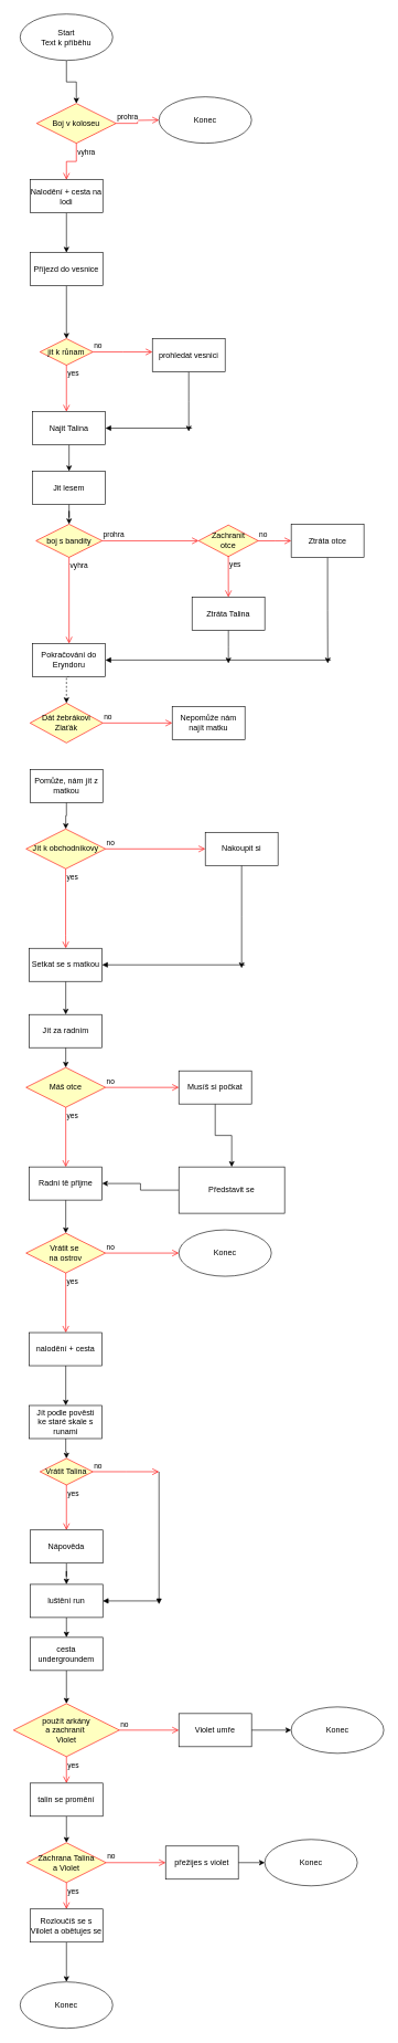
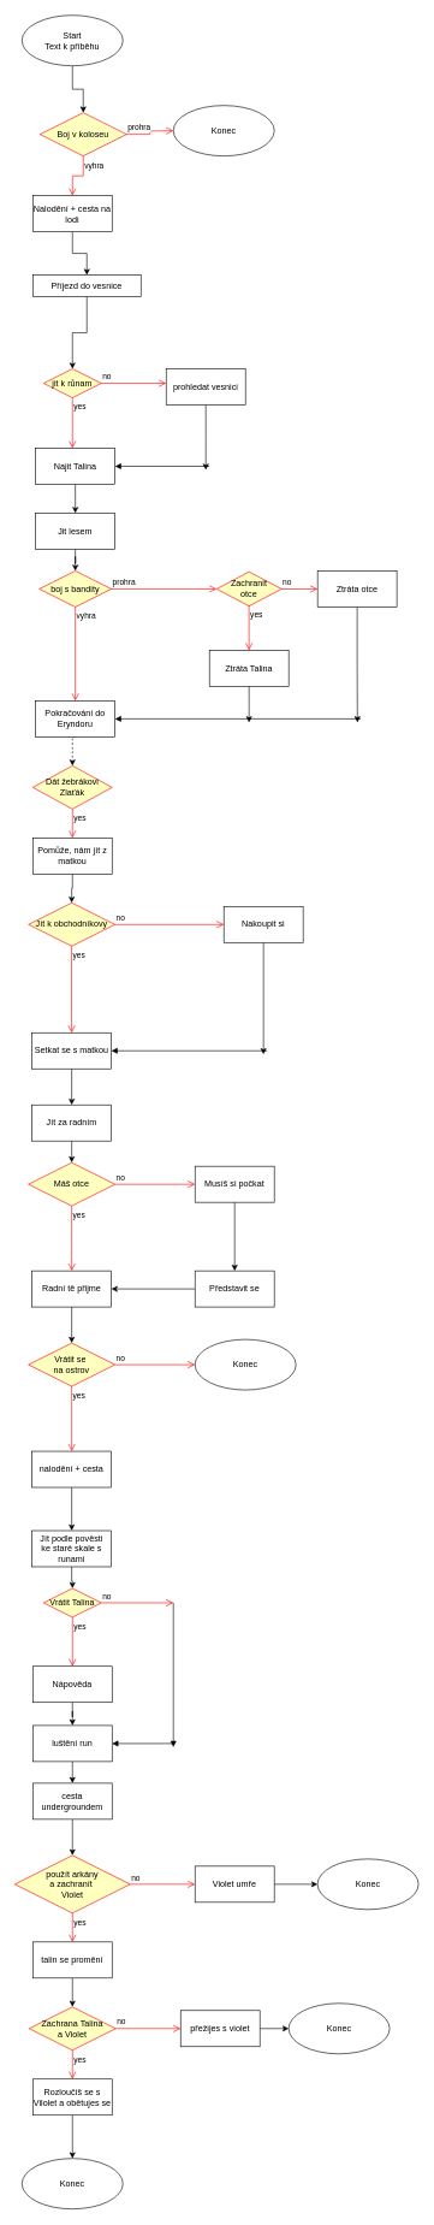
  <mxCell id="0" />
  <mxCell id="1" parent="0" />
  <mxCell id="2" style="edgeStyle=orthogonalEdgeStyle;rounded=0;orthogonalLoop=1;jettySize=auto;html=1;exitX=0.5;exitY=1;exitDx=0;exitDy=0;entryX=0.5;entryY=0;entryDx=0;entryDy=0;" edge="1" parent="1" source="3" target="4"><mxGeometry relative="1" as="geometry" /></mxCell>
  <mxCell id="3" value="Start&lt;div&gt;Text k příběhu&lt;/div&gt;" style="ellipse;whiteSpace=wrap;html=1;" vertex="1" parent="1"><mxGeometry x="30" width="140" height="70" as="geometry" y="20" /></mxCell>
  <mxCell id="4" value="Boj v koloseu" style="rhombus;whiteSpace=wrap;html=1;fontColor=#000000;fillColor=#ffffc0;strokeColor=#ff0000;" vertex="1" parent="1"><mxGeometry x="55" y="155" width="120" height="60" as="geometry" /></mxCell>
  <mxCell id="5" value="prohra" style="edgeStyle=orthogonalEdgeStyle;html=1;align=left;verticalAlign=bottom;endArrow=open;endSize=8;strokeColor=#ff0000;rounded=0;" edge="1" source="4" parent="1"><mxGeometry x="-1" relative="1" as="geometry"><mxPoint x="240" y="180" as="targetPoint" /></mxGeometry></mxCell>
  <mxCell id="6" value="vyhra" style="edgeStyle=orthogonalEdgeStyle;html=1;align=left;verticalAlign=top;endArrow=open;endSize=8;strokeColor=#ff0000;rounded=0;entryX=0.5;entryY=0;entryDx=0;entryDy=0;" edge="1" source="4" parent="1" target="9"><mxGeometry x="-1" relative="1" as="geometry"><mxPoint x="100" y="260" as="targetPoint" /></mxGeometry></mxCell>
  <mxCell id="7" value="Konec" style="ellipse;whiteSpace=wrap;html=1;" vertex="1" parent="1"><mxGeometry x="240" y="145" width="140" height="70" as="geometry" /></mxCell>
  <mxCell id="8" style="edgeStyle=orthogonalEdgeStyle;rounded=0;orthogonalLoop=1;jettySize=auto;html=1;exitX=0.5;exitY=1;exitDx=0;exitDy=0;entryX=0.5;entryY=0;entryDx=0;entryDy=0;" edge="1" parent="1" source="9" target="11"><mxGeometry relative="1" as="geometry" /></mxCell>
  <mxCell id="9" value="Nalodění + cesta na lodi" style="html=1;whiteSpace=wrap;" vertex="1" parent="1"><mxGeometry x="45" y="270" width="110" height="50" as="geometry" /></mxCell>
  <mxCell id="10" style="edgeStyle=orthogonalEdgeStyle;rounded=0;orthogonalLoop=1;jettySize=auto;html=1;exitX=0.5;exitY=1;exitDx=0;exitDy=0;" edge="1" parent="1" source="11" target="12"><mxGeometry relative="1" as="geometry" /></mxCell>
- <mxCell id="11" value="Příjezd do vesnice" style="html=1;whiteSpace=wrap;" vertex="1" parent="1"><mxGeometry x="45" y="380" width="110" height="50" as="geometry" /></mxCell>
+ <mxCell id="11" value="Příjezd do vesnice" style="html=1;whiteSpace=wrap;" vertex="1" parent="1"><mxGeometry x="45" y="380" width="150" height="30" as="geometry" /></mxCell>
  <mxCell id="12" value="jit k růnam" style="rhombus;whiteSpace=wrap;html=1;fontColor=#000000;fillColor=#ffffc0;strokeColor=#ff0000;" vertex="1" parent="1"><mxGeometry x="60" y="510" width="80" height="40" as="geometry" /></mxCell>
  <mxCell id="13" value="no" style="edgeStyle=orthogonalEdgeStyle;html=1;align=left;verticalAlign=bottom;endArrow=open;endSize=8;strokeColor=#ff0000;rounded=0;" edge="1" source="12" parent="1"><mxGeometry x="-1" relative="1" as="geometry"><mxPoint x="230" y="530" as="targetPoint" /></mxGeometry></mxCell>
  <mxCell id="14" value="yes" style="edgeStyle=orthogonalEdgeStyle;html=1;align=left;verticalAlign=top;endArrow=open;endSize=8;strokeColor=#ff0000;rounded=0;" edge="1" source="12" parent="1"><mxGeometry x="-1" relative="1" as="geometry"><mxPoint x="100" y="620" as="targetPoint" /><Array as="points"><mxPoint x="100" y="610" /></Array></mxGeometry></mxCell>
  <mxCell id="15" style="edgeStyle=orthogonalEdgeStyle;rounded=0;orthogonalLoop=1;jettySize=auto;html=1;entryX=0.5;entryY=0;entryDx=0;entryDy=0;" edge="1" parent="1" source="16" target="21"><mxGeometry relative="1" as="geometry" /></mxCell>
  <mxCell id="16" value="Najit Talina" style="html=1;whiteSpace=wrap;" vertex="1" parent="1"><mxGeometry x="49" y="620" width="110" height="50" as="geometry" /></mxCell>
  <mxCell id="17" style="edgeStyle=orthogonalEdgeStyle;rounded=0;orthogonalLoop=1;jettySize=auto;html=1;" edge="1" parent="1" source="18"><mxGeometry relative="1" as="geometry"><mxPoint x="285" y="650" as="targetPoint" /></mxGeometry></mxCell>
  <mxCell id="18" value="prohledat vesnici" style="html=1;whiteSpace=wrap;" vertex="1" parent="1"><mxGeometry x="230" y="510" width="110" height="50" as="geometry" /></mxCell>
  <mxCell id="19" value="" style="html=1;verticalAlign=bottom;endArrow=block;curved=0;rounded=0;entryX=1;entryY=0.5;entryDx=0;entryDy=0;" edge="1" parent="1" target="16"><mxGeometry width="80" relative="1" as="geometry"><mxPoint x="290" y="645" as="sourcePoint" /><mxPoint x="250" y="644.62" as="targetPoint" /></mxGeometry></mxCell>
  <mxCell id="20" value="" style="edgeStyle=orthogonalEdgeStyle;rounded=0;orthogonalLoop=1;jettySize=auto;html=1;" edge="1" parent="1" source="21" target="22"><mxGeometry relative="1" as="geometry" /></mxCell>
  <mxCell id="21" value="Jit lesem" style="html=1;whiteSpace=wrap;" vertex="1" parent="1"><mxGeometry x="49" y="710" width="110" height="50" as="geometry" /></mxCell>
  <mxCell id="22" value="boj s bandity" style="rhombus;whiteSpace=wrap;html=1;fontColor=#000000;fillColor=#ffffc0;strokeColor=#ff0000;" vertex="1" parent="1"><mxGeometry x="54" y="790" width="100" height="50" as="geometry" /></mxCell>
  <mxCell id="23" value="prohra" style="edgeStyle=orthogonalEdgeStyle;html=1;align=left;verticalAlign=bottom;endArrow=open;endSize=8;strokeColor=#ff0000;rounded=0;entryX=0;entryY=0.5;entryDx=0;entryDy=0;" edge="1" source="22" parent="1" target="27"><mxGeometry x="-1" relative="1" as="geometry"><mxPoint x="250" y="815" as="targetPoint" /><Array as="points" /></mxGeometry></mxCell>
  <mxCell id="24" value="vyhra" style="edgeStyle=orthogonalEdgeStyle;html=1;align=left;verticalAlign=top;endArrow=open;endSize=8;strokeColor=#ff0000;rounded=0;entryX=0.5;entryY=0;entryDx=0;entryDy=0;" edge="1" source="22" parent="1" target="26"><mxGeometry x="-1" relative="1" as="geometry"><mxPoint x="104" y="890" as="targetPoint" /></mxGeometry></mxCell>
  <mxCell id="25" style="edgeStyle=orthogonalEdgeStyle;rounded=0;orthogonalLoop=1;jettySize=auto;html=1;exitX=0.5;exitY=1;exitDx=0;exitDy=0;entryX=0.5;entryY=0;entryDx=0;entryDy=0;dashed=1;" edge="1" parent="1" source="26" target="35"><mxGeometry relative="1" as="geometry"><Array as="points"><mxPoint x="100" y="1020" /><mxPoint x="100" y="1050" /></Array></mxGeometry></mxCell>
  <mxCell id="26" value="Pokračování do&lt;div&gt;Eryndoru&lt;/div&gt;" style="html=1;whiteSpace=wrap;" vertex="1" parent="1"><mxGeometry x="49" y="970" width="110" height="50" as="geometry" /></mxCell>
  <mxCell id="27" value="Zachranit&lt;br&gt;otce" style="rhombus;whiteSpace=wrap;html=1;fontColor=#000000;fillColor=#ffffc0;strokeColor=#ff0000;" vertex="1" parent="1"><mxGeometry x="300" y="791.25" width="90" height="47.5" as="geometry" /></mxCell>
  <mxCell id="28" value="no" style="edgeStyle=orthogonalEdgeStyle;html=1;align=left;verticalAlign=bottom;endArrow=open;endSize=8;strokeColor=#ff0000;rounded=0;entryX=0;entryY=0.5;entryDx=0;entryDy=0;" edge="1" source="27" parent="1" target="33"><mxGeometry x="-1" relative="1" as="geometry"><mxPoint x="470" y="815" as="targetPoint" /></mxGeometry></mxCell>
  <mxCell id="29" value="yes" style="edgeStyle=orthogonalEdgeStyle;html=1;align=left;verticalAlign=top;endArrow=open;endSize=8;strokeColor=#ff0000;rounded=0;" edge="1" parent="1"><mxGeometry x="-1" relative="1" as="geometry"><mxPoint x="345" y="900" as="targetPoint" /><mxPoint x="344.86" y="837.5" as="sourcePoint" /><Array as="points"><mxPoint x="345" y="850" /><mxPoint x="345" y="850" /></Array></mxGeometry></mxCell>
  <mxCell id="30" style="edgeStyle=orthogonalEdgeStyle;rounded=0;orthogonalLoop=1;jettySize=auto;html=1;exitX=0.5;exitY=1;exitDx=0;exitDy=0;" edge="1" parent="1" source="31"><mxGeometry relative="1" as="geometry"><mxPoint x="345" y="1000" as="targetPoint" /></mxGeometry></mxCell>
  <mxCell id="31" value="Ztráta Talina" style="html=1;whiteSpace=wrap;" vertex="1" parent="1"><mxGeometry x="290" y="900" width="110" height="50" as="geometry" /></mxCell>
  <mxCell id="32" style="edgeStyle=orthogonalEdgeStyle;rounded=0;orthogonalLoop=1;jettySize=auto;html=1;exitX=0.5;exitY=1;exitDx=0;exitDy=0;" edge="1" parent="1" source="33"><mxGeometry relative="1" as="geometry"><mxPoint x="495.286" y="1000" as="targetPoint" /></mxGeometry></mxCell>
  <mxCell id="33" value="Ztráta otce" style="html=1;whiteSpace=wrap;" vertex="1" parent="1"><mxGeometry x="440" y="790" width="110" height="50" as="geometry" /></mxCell>
  <mxCell id="34" value="" style="html=1;verticalAlign=bottom;endArrow=block;curved=0;rounded=0;" edge="1" parent="1" target="26"><mxGeometry width="80" relative="1" as="geometry"><mxPoint x="500" y="995" as="sourcePoint" /><mxPoint x="490" y="1000" as="targetPoint" /></mxGeometry></mxCell>
  <mxCell id="35" value="Dát žebrákovi&lt;div&gt;Zlaťák&lt;/div&gt;" style="rhombus;whiteSpace=wrap;html=1;fontColor=#000000;fillColor=#ffffc0;strokeColor=#ff0000;" vertex="1" parent="1"><mxGeometry x="45" y="1060" width="110" height="60" as="geometry" /></mxCell>
- <mxCell id="36" value="no" style="edgeStyle=orthogonalEdgeStyle;html=1;align=left;verticalAlign=bottom;endArrow=open;endSize=8;strokeColor=#ff0000;rounded=0;entryX=0;entryY=0.5;entryDx=0;entryDy=0;" edge="1" source="35" parent="1" target="38"><mxGeometry x="-1" relative="1" as="geometry"><mxPoint x="260" y="1085" as="targetPoint" /><Array as="points" /></mxGeometry></mxCell>
- <mxCell id="38" value="Nepomůže nám najít matku" style="html=1;whiteSpace=wrap;" vertex="1" parent="1"><mxGeometry x="260" y="1065" width="110" height="50" as="geometry" /></mxCell>
+ <mxCell id="37" value="yes" style="edgeStyle=orthogonalEdgeStyle;html=1;align=left;verticalAlign=top;endArrow=open;endSize=8;strokeColor=#ff0000;rounded=0;entryX=0.5;entryY=0;entryDx=0;entryDy=0;" edge="1" source="35" parent="1" target="40"><mxGeometry x="-1" relative="1" as="geometry"><mxPoint x="100" y="1150" as="targetPoint" /></mxGeometry></mxCell>
  <mxCell id="39" style="edgeStyle=orthogonalEdgeStyle;rounded=0;orthogonalLoop=1;jettySize=auto;html=1;exitX=0.5;exitY=1;exitDx=0;exitDy=0;entryX=0.5;entryY=0;entryDx=0;entryDy=0;" edge="1" parent="1" source="40" target="41"><mxGeometry relative="1" as="geometry" /></mxCell>
  <mxCell id="40" value="Pomůže, nám jít z matkou" style="html=1;whiteSpace=wrap;" vertex="1" parent="1"><mxGeometry x="45" y="1160" width="110" height="50" as="geometry" /></mxCell>
  <mxCell id="41" value="Jít k obchodníkovy" style="rhombus;whiteSpace=wrap;html=1;fontColor=#000000;fillColor=#ffffc0;strokeColor=#ff0000;" vertex="1" parent="1"><mxGeometry x="39" y="1250" width="120" height="60" as="geometry" /></mxCell>
  <mxCell id="42" value="no" style="edgeStyle=orthogonalEdgeStyle;html=1;align=left;verticalAlign=bottom;endArrow=open;endSize=8;strokeColor=#ff0000;rounded=0;entryX=0;entryY=0.5;entryDx=0;entryDy=0;" edge="1" source="41" parent="1" target="47"><mxGeometry x="-1" relative="1" as="geometry"><mxPoint x="300" y="1280" as="targetPoint" /><Array as="points" /></mxGeometry></mxCell>
  <mxCell id="43" value="yes" style="edgeStyle=orthogonalEdgeStyle;html=1;align=left;verticalAlign=top;endArrow=open;endSize=8;strokeColor=#ff0000;rounded=0;entryX=0.5;entryY=0;entryDx=0;entryDy=0;" edge="1" parent="1" target="45"><mxGeometry x="-1" relative="1" as="geometry"><mxPoint x="98.81" y="1392" as="targetPoint" /><mxPoint x="98.81" y="1310" as="sourcePoint" /><Array as="points"><mxPoint x="99" y="1410" /><mxPoint x="99" y="1410" /></Array></mxGeometry></mxCell>
  <mxCell id="44" style="edgeStyle=orthogonalEdgeStyle;rounded=0;orthogonalLoop=1;jettySize=auto;html=1;exitX=0.5;exitY=1;exitDx=0;exitDy=0;entryX=0.5;entryY=0;entryDx=0;entryDy=0;" edge="1" parent="1" source="45" target="50"><mxGeometry relative="1" as="geometry" /></mxCell>
  <mxCell id="45" value="Setkat se s matkou" style="html=1;whiteSpace=wrap;" vertex="1" parent="1"><mxGeometry x="44" y="1430" width="110" height="50" as="geometry" /></mxCell>
  <mxCell id="46" style="edgeStyle=orthogonalEdgeStyle;rounded=0;orthogonalLoop=1;jettySize=auto;html=1;exitX=0.5;exitY=1;exitDx=0;exitDy=0;" edge="1" parent="1" source="47"><mxGeometry relative="1" as="geometry"><mxPoint x="365" y="1460" as="targetPoint" /></mxGeometry></mxCell>
  <mxCell id="47" value="Nakoupit si" style="html=1;whiteSpace=wrap;" vertex="1" parent="1"><mxGeometry x="310" y="1255" width="110" height="50" as="geometry" /></mxCell>
  <mxCell id="48" value="" style="html=1;verticalAlign=bottom;endArrow=block;curved=0;rounded=0;entryX=1;entryY=0.5;entryDx=0;entryDy=0;" edge="1" parent="1" target="45"><mxGeometry width="80" relative="1" as="geometry"><mxPoint x="370" y="1455" as="sourcePoint" /><mxPoint x="330" y="1450" as="targetPoint" /></mxGeometry></mxCell>
  <mxCell id="49" style="edgeStyle=orthogonalEdgeStyle;rounded=0;orthogonalLoop=1;jettySize=auto;html=1;exitX=0.5;exitY=1;exitDx=0;exitDy=0;entryX=0.5;entryY=0;entryDx=0;entryDy=0;" edge="1" parent="1" source="50" target="51"><mxGeometry relative="1" as="geometry" /></mxCell>
  <mxCell id="50" value="Jít za radním" style="html=1;whiteSpace=wrap;" vertex="1" parent="1"><mxGeometry x="44" y="1530" width="110" height="50" as="geometry" /></mxCell>
  <mxCell id="51" value="Máš otce" style="rhombus;whiteSpace=wrap;html=1;fontColor=#000000;fillColor=#ffffc0;strokeColor=#ff0000;" vertex="1" parent="1"><mxGeometry x="39" y="1610" width="120" height="60" as="geometry" /></mxCell>
  <mxCell id="52" value="no" style="edgeStyle=orthogonalEdgeStyle;html=1;align=left;verticalAlign=bottom;endArrow=open;endSize=8;strokeColor=#ff0000;rounded=0;entryX=0;entryY=0.5;entryDx=0;entryDy=0;" edge="1" source="51" parent="1" target="57"><mxGeometry x="-1" relative="1" as="geometry"><mxPoint x="260" y="1640" as="targetPoint" /></mxGeometry></mxCell>
  <mxCell id="53" value="yes" style="edgeStyle=orthogonalEdgeStyle;html=1;align=left;verticalAlign=top;endArrow=open;endSize=8;strokeColor=#ff0000;rounded=0;entryX=0.5;entryY=0;entryDx=0;entryDy=0;" edge="1" source="51" parent="1" target="55"><mxGeometry x="-1" relative="1" as="geometry"><mxPoint x="99" y="1740" as="targetPoint" /></mxGeometry></mxCell>
  <mxCell id="54" style="edgeStyle=orthogonalEdgeStyle;rounded=0;orthogonalLoop=1;jettySize=auto;html=1;exitX=0.5;exitY=1;exitDx=0;exitDy=0;entryX=0.5;entryY=0;entryDx=0;entryDy=0;" edge="1" parent="1" source="55" target="60"><mxGeometry relative="1" as="geometry" /></mxCell>
  <mxCell id="55" value="Radní tě přijme" style="html=1;whiteSpace=wrap;" vertex="1" parent="1"><mxGeometry x="44" y="1760" width="110" height="50" as="geometry" /></mxCell>
  <mxCell id="56" style="edgeStyle=orthogonalEdgeStyle;rounded=0;orthogonalLoop=1;jettySize=auto;html=1;exitX=0.5;exitY=1;exitDx=0;exitDy=0;entryX=0.5;entryY=0;entryDx=0;entryDy=0;" edge="1" parent="1" source="57" target="59"><mxGeometry relative="1" as="geometry" /></mxCell>
  <mxCell id="57" value="Musíš si počkat" style="html=1;whiteSpace=wrap;" vertex="1" parent="1"><mxGeometry x="270" y="1615" width="110" height="50" as="geometry" /></mxCell>
  <mxCell id="58" style="edgeStyle=orthogonalEdgeStyle;rounded=0;orthogonalLoop=1;jettySize=auto;html=1;exitX=0;exitY=0.5;exitDx=0;exitDy=0;entryX=1;entryY=0.5;entryDx=0;entryDy=0;" edge="1" parent="1" source="59" target="55"><mxGeometry relative="1" as="geometry" /></mxCell>
- <mxCell id="59" value="Představit se" style="html=1;whiteSpace=wrap;" vertex="1" parent="1"><mxGeometry x="270" y="1760" width="160" height="70" as="geometry" /></mxCell>
+ <mxCell id="59" value="Představit se" style="html=1;whiteSpace=wrap;" vertex="1" parent="1"><mxGeometry x="270" y="1760" width="110" height="50" as="geometry" /></mxCell>
  <mxCell id="60" value="Vrátit se&amp;nbsp;&lt;div&gt;na ostrov&lt;/div&gt;" style="rhombus;whiteSpace=wrap;html=1;fontColor=#000000;fillColor=#ffffc0;strokeColor=#ff0000;" vertex="1" parent="1"><mxGeometry x="39" y="1860" width="120" height="60" as="geometry" /></mxCell>
  <mxCell id="61" value="no" style="edgeStyle=orthogonalEdgeStyle;html=1;align=left;verticalAlign=bottom;endArrow=open;endSize=8;strokeColor=#ff0000;rounded=0;entryX=0;entryY=0.5;entryDx=0;entryDy=0;" edge="1" source="60" parent="1" target="65"><mxGeometry x="-1" relative="1" as="geometry"><mxPoint x="240" y="1860" as="targetPoint" /></mxGeometry></mxCell>
  <mxCell id="62" value="yes" style="edgeStyle=orthogonalEdgeStyle;html=1;align=left;verticalAlign=top;endArrow=open;endSize=8;strokeColor=#ff0000;rounded=0;entryX=0.5;entryY=0;entryDx=0;entryDy=0;" edge="1" source="60" parent="1" target="64"><mxGeometry x="-1" relative="1" as="geometry"><mxPoint x="100" y="1970" as="targetPoint" /></mxGeometry></mxCell>
  <mxCell id="63" style="edgeStyle=orthogonalEdgeStyle;rounded=0;orthogonalLoop=1;jettySize=auto;html=1;exitX=0.5;exitY=1;exitDx=0;exitDy=0;entryX=0.5;entryY=0;entryDx=0;entryDy=0;" edge="1" parent="1" source="64" target="67"><mxGeometry relative="1" as="geometry" /></mxCell>
  <mxCell id="64" value="nalodění + cesta" style="html=1;whiteSpace=wrap;" vertex="1" parent="1"><mxGeometry x="44" y="2010" width="110" height="50" as="geometry" /></mxCell>
  <mxCell id="65" value="Konec" style="ellipse;whiteSpace=wrap;html=1;" vertex="1" parent="1"><mxGeometry x="270" y="1855" width="140" height="70" as="geometry" /></mxCell>
  <mxCell id="66" style="edgeStyle=orthogonalEdgeStyle;rounded=0;orthogonalLoop=1;jettySize=auto;html=1;entryX=0.5;entryY=0;entryDx=0;entryDy=0;" edge="1" parent="1" source="67" target="68"><mxGeometry relative="1" as="geometry" /></mxCell>
  <mxCell id="67" value="Jít podle pověsti&lt;br&gt;ke staré skale s runami" style="html=1;whiteSpace=wrap;" vertex="1" parent="1"><mxGeometry x="44" y="2120" width="110" height="50" as="geometry" /></mxCell>
  <mxCell id="68" value="Vrátit Talina" style="rhombus;whiteSpace=wrap;html=1;fontColor=#000000;fillColor=#ffffc0;strokeColor=#ff0000;" vertex="1" parent="1"><mxGeometry x="60" y="2200" width="80" height="40" as="geometry" /></mxCell>
  <mxCell id="69" value="no" style="edgeStyle=orthogonalEdgeStyle;html=1;align=left;verticalAlign=bottom;endArrow=open;endSize=8;strokeColor=#ff0000;rounded=0;" edge="1" source="68" parent="1"><mxGeometry x="-1" relative="1" as="geometry"><mxPoint x="240" y="2220" as="targetPoint" /></mxGeometry></mxCell>
  <mxCell id="70" value="yes" style="edgeStyle=orthogonalEdgeStyle;html=1;align=left;verticalAlign=top;endArrow=open;endSize=8;strokeColor=#ff0000;rounded=0;entryX=0.5;entryY=0;entryDx=0;entryDy=0;" edge="1" source="68" parent="1" target="72"><mxGeometry x="-1" relative="1" as="geometry"><mxPoint x="100" y="2300" as="targetPoint" /></mxGeometry></mxCell>
  <mxCell id="71" style="edgeStyle=orthogonalEdgeStyle;rounded=0;orthogonalLoop=1;jettySize=auto;html=1;entryX=0.5;entryY=0;entryDx=0;entryDy=0;" edge="1" parent="1" source="72" target="74"><mxGeometry relative="1" as="geometry" /></mxCell>
  <mxCell id="72" value="Nápověda" style="html=1;whiteSpace=wrap;" vertex="1" parent="1"><mxGeometry x="45" y="2308" width="110" height="50" as="geometry" /></mxCell>
  <mxCell id="73" style="edgeStyle=orthogonalEdgeStyle;rounded=0;orthogonalLoop=1;jettySize=auto;html=1;exitX=0.5;exitY=1;exitDx=0;exitDy=0;entryX=0.5;entryY=0;entryDx=0;entryDy=0;" edge="1" parent="1" source="74" target="78"><mxGeometry relative="1" as="geometry" /></mxCell>
  <mxCell id="74" value="luštění run" style="html=1;whiteSpace=wrap;" vertex="1" parent="1"><mxGeometry x="45" y="2390" width="110" height="50" as="geometry" /></mxCell>
  <mxCell id="75" value="" style="html=1;verticalAlign=bottom;endArrow=block;curved=0;rounded=0;" edge="1" parent="1"><mxGeometry width="80" relative="1" as="geometry"><mxPoint x="240" y="2220" as="sourcePoint" /><mxPoint x="240" y="2420" as="targetPoint" /></mxGeometry></mxCell>
  <mxCell id="76" value="" style="html=1;verticalAlign=bottom;endArrow=block;curved=0;rounded=0;entryX=1;entryY=0.5;entryDx=0;entryDy=0;" edge="1" parent="1" target="74"><mxGeometry width="80" relative="1" as="geometry"><mxPoint x="240" y="2415" as="sourcePoint" /><mxPoint x="240" y="2420" as="targetPoint" /></mxGeometry></mxCell>
  <mxCell id="77" style="edgeStyle=orthogonalEdgeStyle;rounded=0;orthogonalLoop=1;jettySize=auto;html=1;exitX=0.5;exitY=1;exitDx=0;exitDy=0;entryX=0.5;entryY=0;entryDx=0;entryDy=0;" edge="1" parent="1" source="78" target="79"><mxGeometry relative="1" as="geometry" /></mxCell>
  <mxCell id="78" value="cesta undergroundem" style="html=1;whiteSpace=wrap;" vertex="1" parent="1"><mxGeometry x="45" y="2470" width="110" height="50" as="geometry" /></mxCell>
  <mxCell id="79" value="použít arkány&lt;div&gt;a zachranít&amp;nbsp;&lt;/div&gt;&lt;div&gt;Violet&lt;/div&gt;" style="rhombus;whiteSpace=wrap;html=1;fontColor=#000000;fillColor=#ffffc0;strokeColor=#ff0000;" vertex="1" parent="1"><mxGeometry x="20" y="2570" width="160" height="80" as="geometry" /></mxCell>
  <mxCell id="80" value="no" style="edgeStyle=orthogonalEdgeStyle;html=1;align=left;verticalAlign=bottom;endArrow=open;endSize=8;strokeColor=#ff0000;rounded=0;entryX=0;entryY=0.5;entryDx=0;entryDy=0;" edge="1" source="79" parent="1" target="83"><mxGeometry x="-1" relative="1" as="geometry"><mxPoint x="234" y="2570" as="targetPoint" /></mxGeometry></mxCell>
  <mxCell id="81" value="yes" style="edgeStyle=orthogonalEdgeStyle;html=1;align=left;verticalAlign=top;endArrow=open;endSize=8;strokeColor=#ff0000;rounded=0;entryX=0.5;entryY=0;entryDx=0;entryDy=0;" edge="1" source="79" parent="1" target="86"><mxGeometry x="-1" relative="1" as="geometry"><mxPoint x="94" y="2650" as="targetPoint" /></mxGeometry></mxCell>
  <mxCell id="82" style="edgeStyle=orthogonalEdgeStyle;rounded=0;orthogonalLoop=1;jettySize=auto;html=1;entryX=0;entryY=0.5;entryDx=0;entryDy=0;" edge="1" parent="1" source="83" target="84"><mxGeometry relative="1" as="geometry" /></mxCell>
  <mxCell id="83" value="Violet umře" style="html=1;whiteSpace=wrap;" vertex="1" parent="1"><mxGeometry x="270" y="2585" width="110" height="50" as="geometry" /></mxCell>
  <mxCell id="84" value="Konec" style="ellipse;whiteSpace=wrap;html=1;" vertex="1" parent="1"><mxGeometry x="440" y="2575" width="140" height="70" as="geometry" /></mxCell>
  <mxCell id="85" style="edgeStyle=orthogonalEdgeStyle;rounded=0;orthogonalLoop=1;jettySize=auto;html=1;entryX=0.5;entryY=0;entryDx=0;entryDy=0;" edge="1" parent="1" source="86" target="87"><mxGeometry relative="1" as="geometry" /></mxCell>
  <mxCell id="86" value="talin se promění" style="html=1;whiteSpace=wrap;" vertex="1" parent="1"><mxGeometry x="45" y="2690" width="110" height="50" as="geometry" /></mxCell>
  <mxCell id="87" value="Zachrana Talina&lt;div&gt;a Violet&lt;/div&gt;" style="rhombus;whiteSpace=wrap;html=1;fontColor=#000000;fillColor=#ffffc0;strokeColor=#ff0000;" vertex="1" parent="1"><mxGeometry x="40" y="2780" width="120" height="60" as="geometry" /></mxCell>
  <mxCell id="88" value="no" style="edgeStyle=orthogonalEdgeStyle;html=1;align=left;verticalAlign=bottom;endArrow=open;endSize=8;strokeColor=#ff0000;rounded=0;entryX=0;entryY=0.5;entryDx=0;entryDy=0;" edge="1" source="87" parent="1" target="91"><mxGeometry x="-1" relative="1" as="geometry"><mxPoint x="240" y="2790" as="targetPoint" /></mxGeometry></mxCell>
  <mxCell id="89" value="yes" style="edgeStyle=orthogonalEdgeStyle;html=1;align=left;verticalAlign=top;endArrow=open;endSize=8;strokeColor=#ff0000;rounded=0;entryX=0.5;entryY=0;entryDx=0;entryDy=0;" edge="1" source="87" parent="1" target="94"><mxGeometry x="-1" relative="1" as="geometry"><mxPoint x="100" y="2870" as="targetPoint" /></mxGeometry></mxCell>
  <mxCell id="90" style="edgeStyle=orthogonalEdgeStyle;rounded=0;orthogonalLoop=1;jettySize=auto;html=1;entryX=0;entryY=0.5;entryDx=0;entryDy=0;" edge="1" parent="1" source="91" target="92"><mxGeometry relative="1" as="geometry" /></mxCell>
  <mxCell id="91" value="přežijes s violet" style="html=1;whiteSpace=wrap;" vertex="1" parent="1"><mxGeometry x="250" y="2785" width="110" height="50" as="geometry" /></mxCell>
  <mxCell id="92" value="Konec" style="ellipse;whiteSpace=wrap;html=1;" vertex="1" parent="1"><mxGeometry x="400" y="2775" width="140" height="70" as="geometry" /></mxCell>
  <mxCell id="93" style="edgeStyle=orthogonalEdgeStyle;rounded=0;orthogonalLoop=1;jettySize=auto;html=1;exitX=0.5;exitY=1;exitDx=0;exitDy=0;entryX=0.5;entryY=0;entryDx=0;entryDy=0;" edge="1" parent="1" source="94" target="95"><mxGeometry relative="1" as="geometry" /></mxCell>
  <mxCell id="94" value="Rozloučíš se s Vilolet a obětujes se" style="html=1;whiteSpace=wrap;" vertex="1" parent="1"><mxGeometry x="45" y="2880" width="110" height="50" as="geometry" /></mxCell>
  <mxCell id="95" value="Konec" style="ellipse;whiteSpace=wrap;html=1;" vertex="1" parent="1"><mxGeometry x="30" y="2990" width="140" height="70" as="geometry" /></mxCell>
